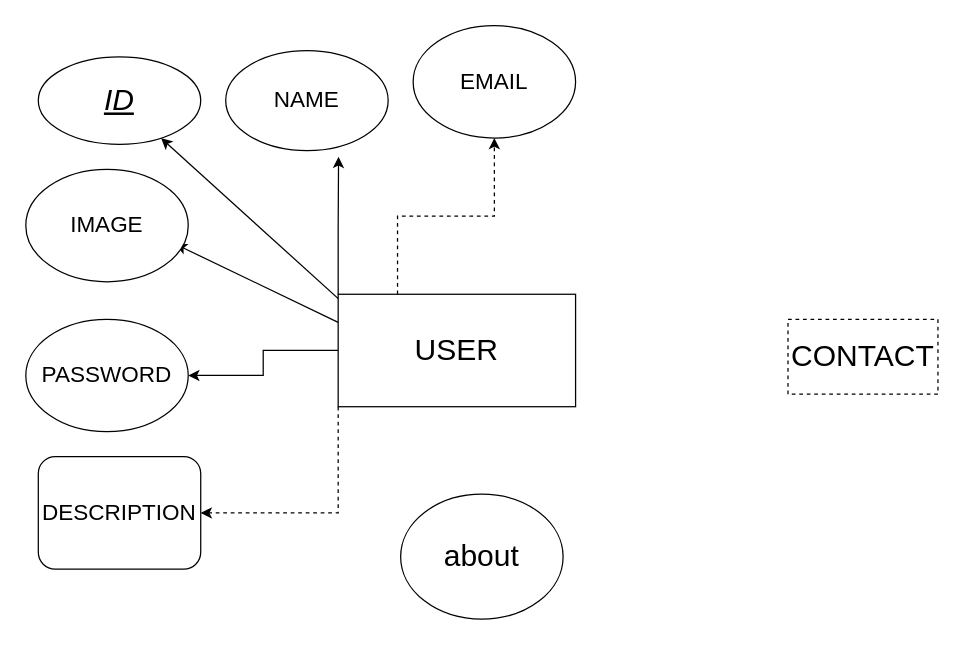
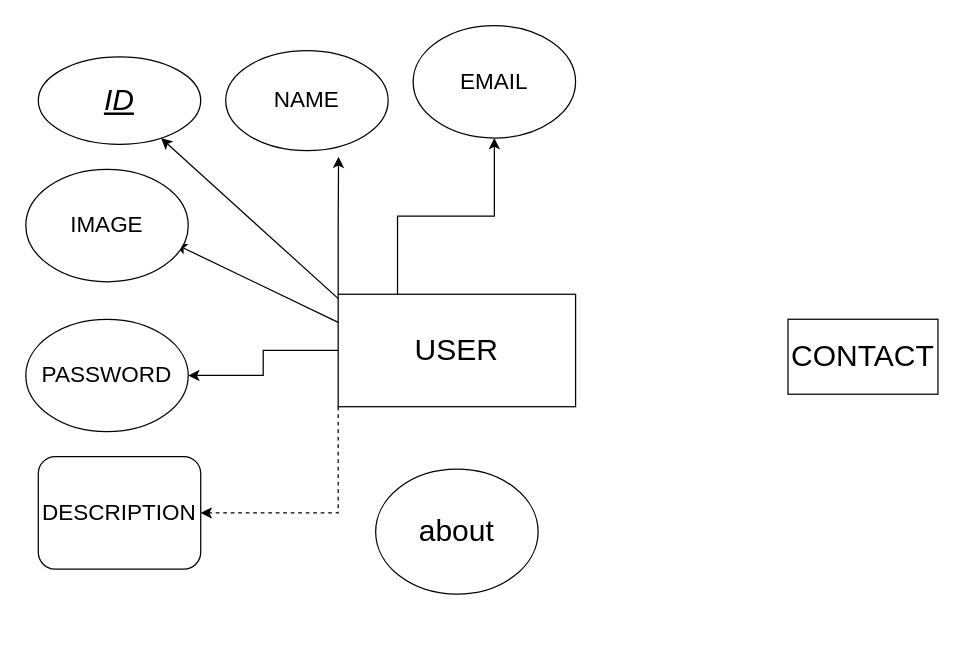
  <mxCell id="0" />
  <mxCell id="1" parent="0" />
  <mxCell id="2" value="" style="edgeStyle=orthogonalEdgeStyle;rounded=0;orthogonalLoop=1;jettySize=auto;html=1;" edge="1" parent="1" source="8" target="12"><mxGeometry relative="1" as="geometry"><Array as="points" /></mxGeometry></mxCell>
  <mxCell id="3" style="edgeStyle=orthogonalEdgeStyle;rounded=0;orthogonalLoop=1;jettySize=auto;html=1;exitX=0;exitY=0;exitDx=0;exitDy=0;" edge="1" parent="1" source="8"><mxGeometry relative="1" as="geometry"><mxPoint x="270.308" y="125" as="targetPoint" /></mxGeometry></mxCell>
- <mxCell id="4" style="edgeStyle=orthogonalEdgeStyle;rounded=0;orthogonalLoop=1;jettySize=auto;html=1;exitX=0.25;exitY=0;exitDx=0;exitDy=0;entryX=0.5;entryY=1;entryDx=0;entryDy=0;dashed=1;" edge="1" parent="1" source="8" target="13"><mxGeometry relative="1" as="geometry" /></mxCell>
+ <mxCell id="4" style="edgeStyle=orthogonalEdgeStyle;rounded=0;orthogonalLoop=1;jettySize=auto;html=1;exitX=0.25;exitY=0;exitDx=0;exitDy=0;entryX=0.5;entryY=1;entryDx=0;entryDy=0;" edge="1" parent="1" source="8" target="13"><mxGeometry relative="1" as="geometry" /></mxCell>
  <mxCell id="5" style="rounded=0;orthogonalLoop=1;jettySize=auto;html=1;exitX=0;exitY=0.25;exitDx=0;exitDy=0;" edge="1" parent="1" target="11"><mxGeometry relative="1" as="geometry"><mxPoint x="180" y="135" as="targetPoint" /><mxPoint x="280" y="247.5" as="sourcePoint" /></mxGeometry></mxCell>
  <mxCell id="6" style="rounded=0;orthogonalLoop=1;jettySize=auto;html=1;exitX=0;exitY=0.25;exitDx=0;exitDy=0;entryX=1;entryY=0.778;entryDx=0;entryDy=0;entryPerimeter=0;" edge="1" parent="1" source="8"><mxGeometry relative="1" as="geometry"><mxPoint x="260" y="247.5" as="sourcePoint" /><mxPoint x="140" y="195.02" as="targetPoint" /></mxGeometry></mxCell>
  <mxCell id="7" style="edgeStyle=orthogonalEdgeStyle;rounded=0;orthogonalLoop=1;jettySize=auto;html=1;exitX=0;exitY=1;exitDx=0;exitDy=0;entryX=1;entryY=0.5;entryDx=0;entryDy=0;dashed=1;" edge="1" parent="1" source="8" target="15"><mxGeometry relative="1" as="geometry"><mxPoint x="170" y="425" as="targetPoint" /></mxGeometry></mxCell>
  <mxCell id="8" value="&lt;font style=&quot;font-size: 24px;&quot;&gt;USER&lt;/font&gt;" style="rounded=0;whiteSpace=wrap;html=1;" vertex="1" parent="1"><mxGeometry x="270" y="235" width="190" height="90" as="geometry" /></mxCell>
- <mxCell id="9" value="&lt;font style=&quot;font-size: 24px;&quot;&gt;CONTACT&lt;/font&gt;" style="rounded=0;whiteSpace=wrap;html=1;dashed=1;" vertex="1" parent="1"><mxGeometry x="630" y="255" width="120" height="60" as="geometry" /></mxCell>
+ <mxCell id="9" value="&lt;font style=&quot;font-size: 24px;&quot;&gt;CONTACT&lt;/font&gt;" style="rounded=0;whiteSpace=wrap;html=1;" vertex="1" parent="1"><mxGeometry x="630" y="255" width="120" height="60" as="geometry" /></mxCell>
  <mxCell id="10" value="&lt;font style=&quot;font-size: 18px;&quot;&gt;NAME&lt;/font&gt;" style="ellipse;whiteSpace=wrap;html=1;" vertex="1" parent="1"><mxGeometry x="180" y="40" width="130" height="80" as="geometry" /></mxCell>
  <mxCell id="11" value="&lt;font style=&quot;font-size: 24px;&quot;&gt;&lt;u&gt;&lt;i&gt;ID&lt;/i&gt;&lt;/u&gt;&lt;/font&gt;" style="ellipse;whiteSpace=wrap;html=1;" vertex="1" parent="1"><mxGeometry x="30" y="45" width="130" height="70" as="geometry" /></mxCell>
  <mxCell id="12" value="&lt;font style=&quot;font-size: 18px;&quot;&gt;PASSWORD&lt;/font&gt;" style="ellipse;whiteSpace=wrap;html=1;" vertex="1" parent="1"><mxGeometry x="20" y="255" width="130" height="90" as="geometry" /></mxCell>
  <mxCell id="13" value="&lt;font style=&quot;font-size: 18px;&quot;&gt;EMAIL&lt;/font&gt;" style="ellipse;whiteSpace=wrap;html=1;" vertex="1" parent="1"><mxGeometry x="330" y="20" width="130" height="90" as="geometry" /></mxCell>
  <mxCell id="14" value="&lt;font style=&quot;font-size: 18px;&quot;&gt;IMAGE&lt;/font&gt;" style="ellipse;whiteSpace=wrap;html=1;" vertex="1" parent="1"><mxGeometry x="20" y="135" width="130" height="90" as="geometry" /></mxCell>
  <mxCell id="15" value="&lt;font style=&quot;font-size: 18px;&quot;&gt;DESCRIPTION&lt;/font&gt;" style="whiteSpace=wrap;html=1;rounded=1;" vertex="1" parent="1"><mxGeometry x="30" y="365" width="130" height="90" as="geometry" /></mxCell>
- <mxCell id="16" value="&lt;font style=&quot;font-size: 24px;&quot;&gt;about&lt;/font&gt;" style="ellipse;whiteSpace=wrap;html=1;" vertex="1" parent="1"><mxGeometry x="320" y="395" width="130" height="100" as="geometry" /></mxCell>
+ <mxCell id="16" value="&lt;font style=&quot;font-size: 24px;&quot;&gt;about&lt;/font&gt;" style="ellipse;whiteSpace=wrap;html=1;" vertex="1" parent="1"><mxGeometry x="300" y="375" width="130" height="100" as="geometry" /></mxCell>
